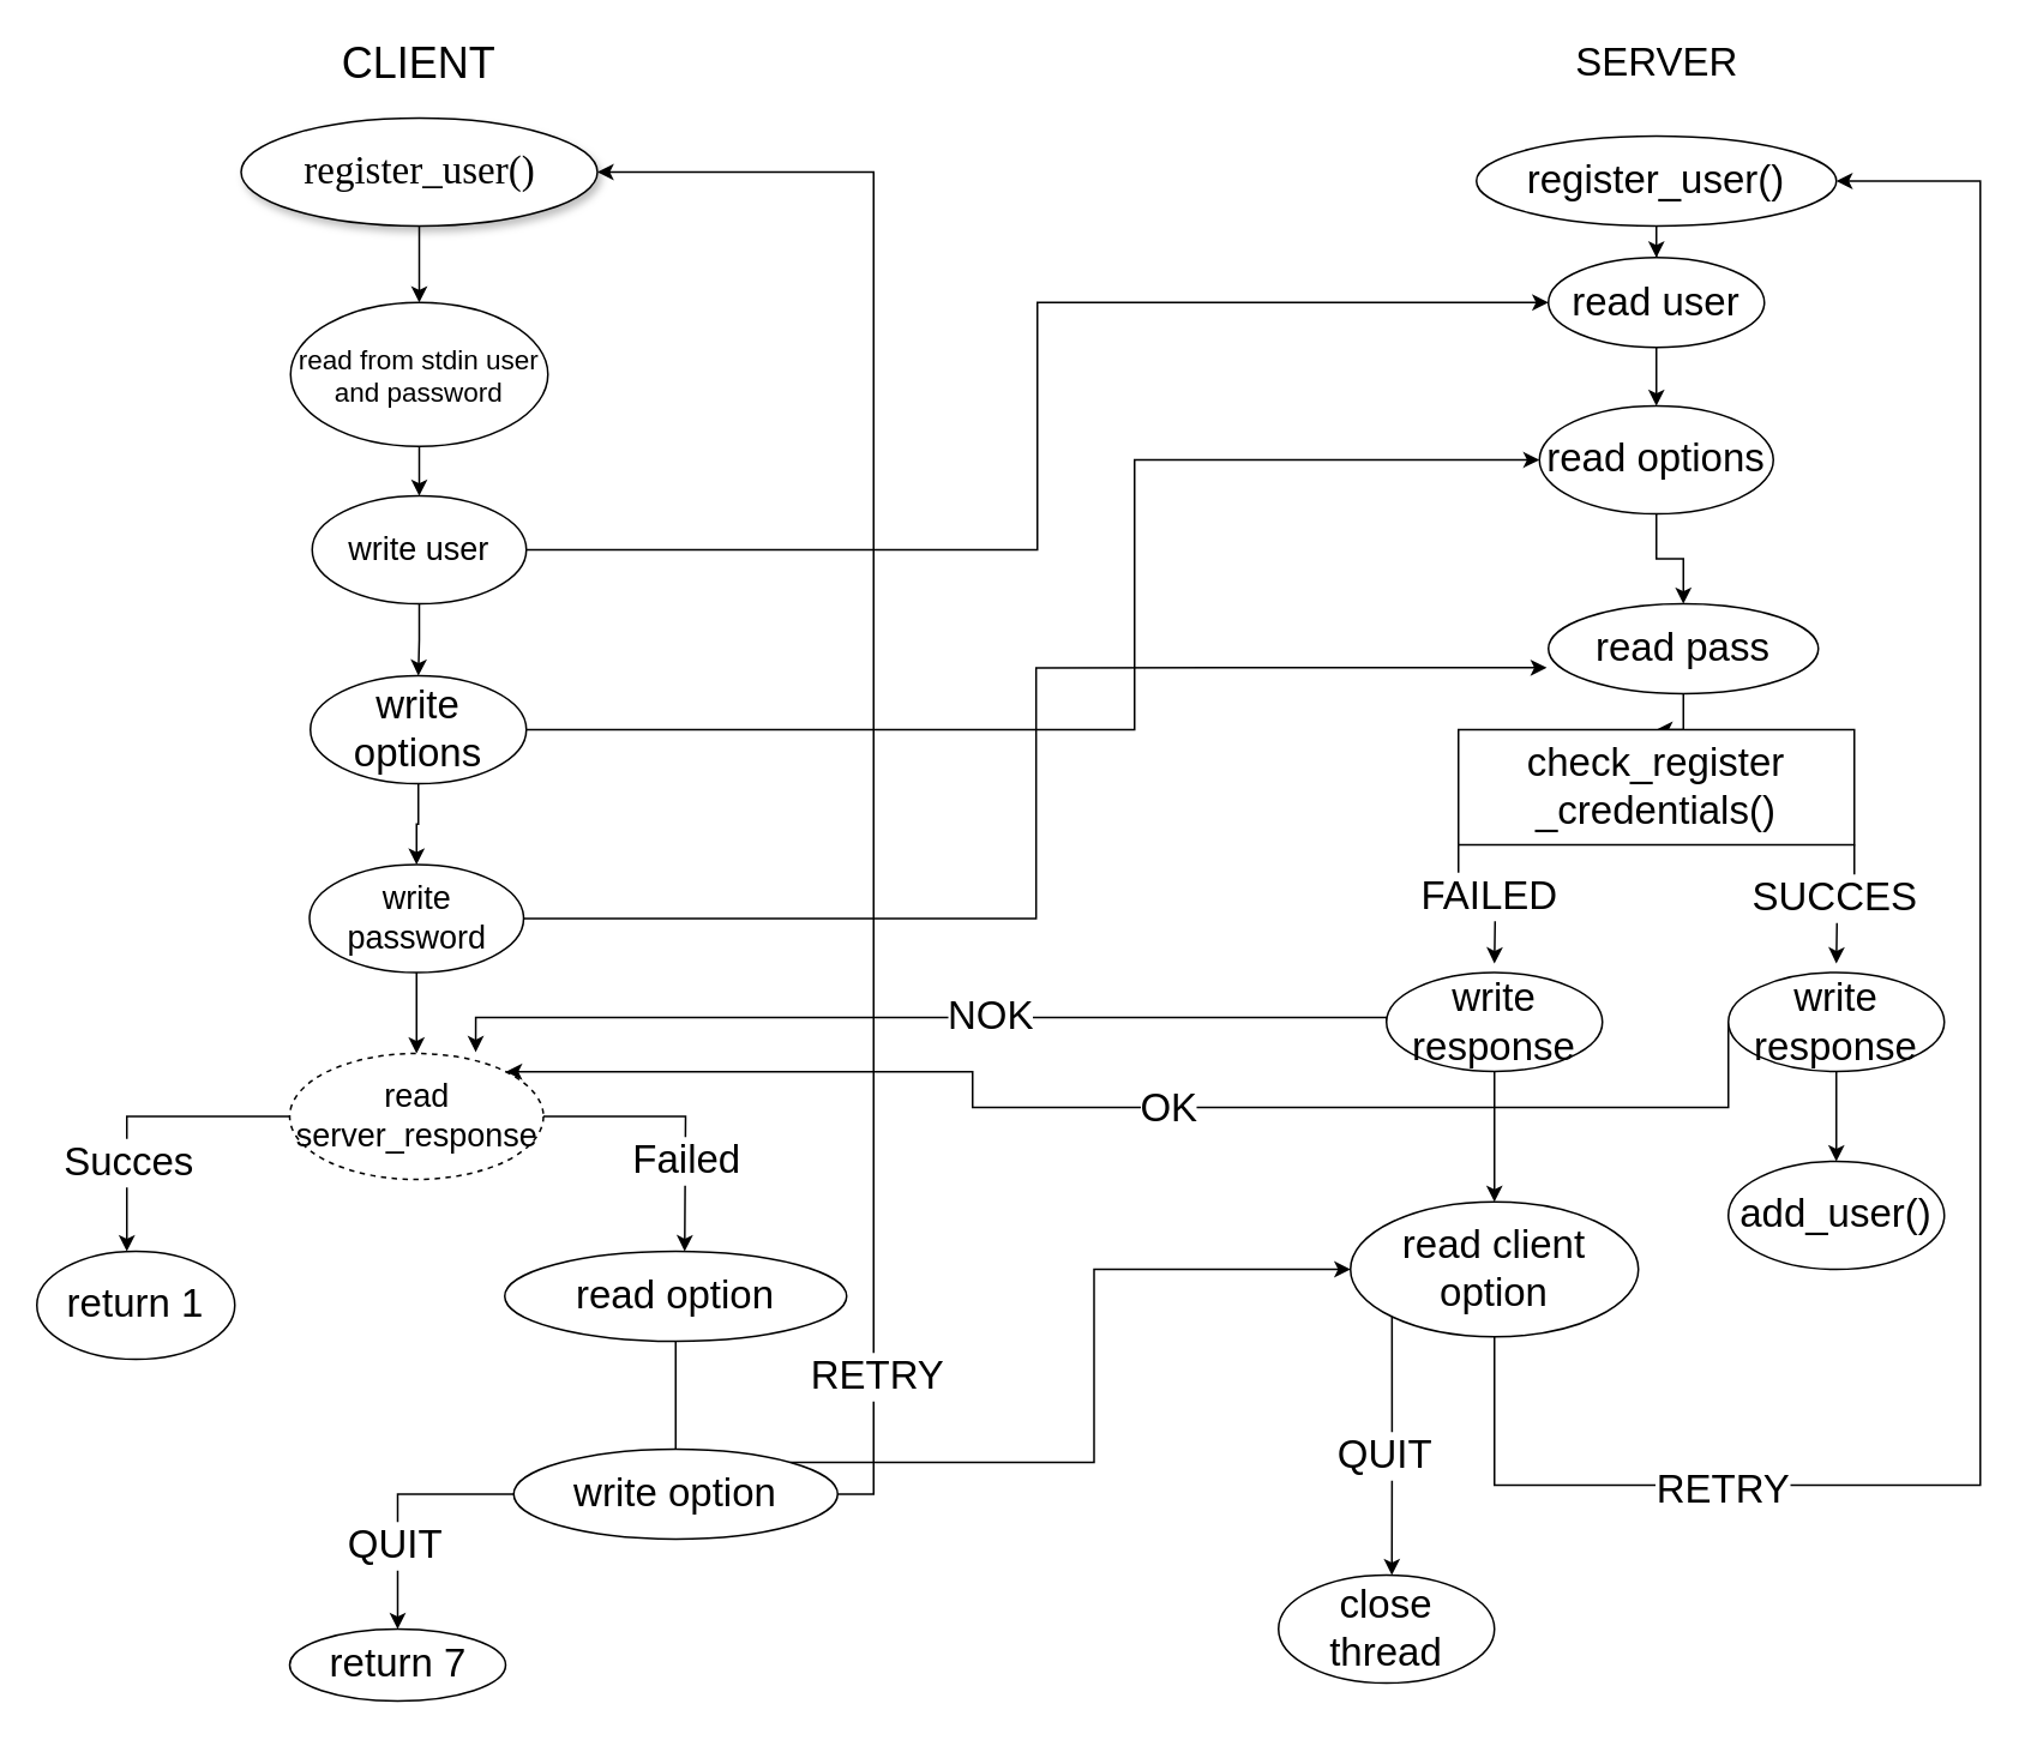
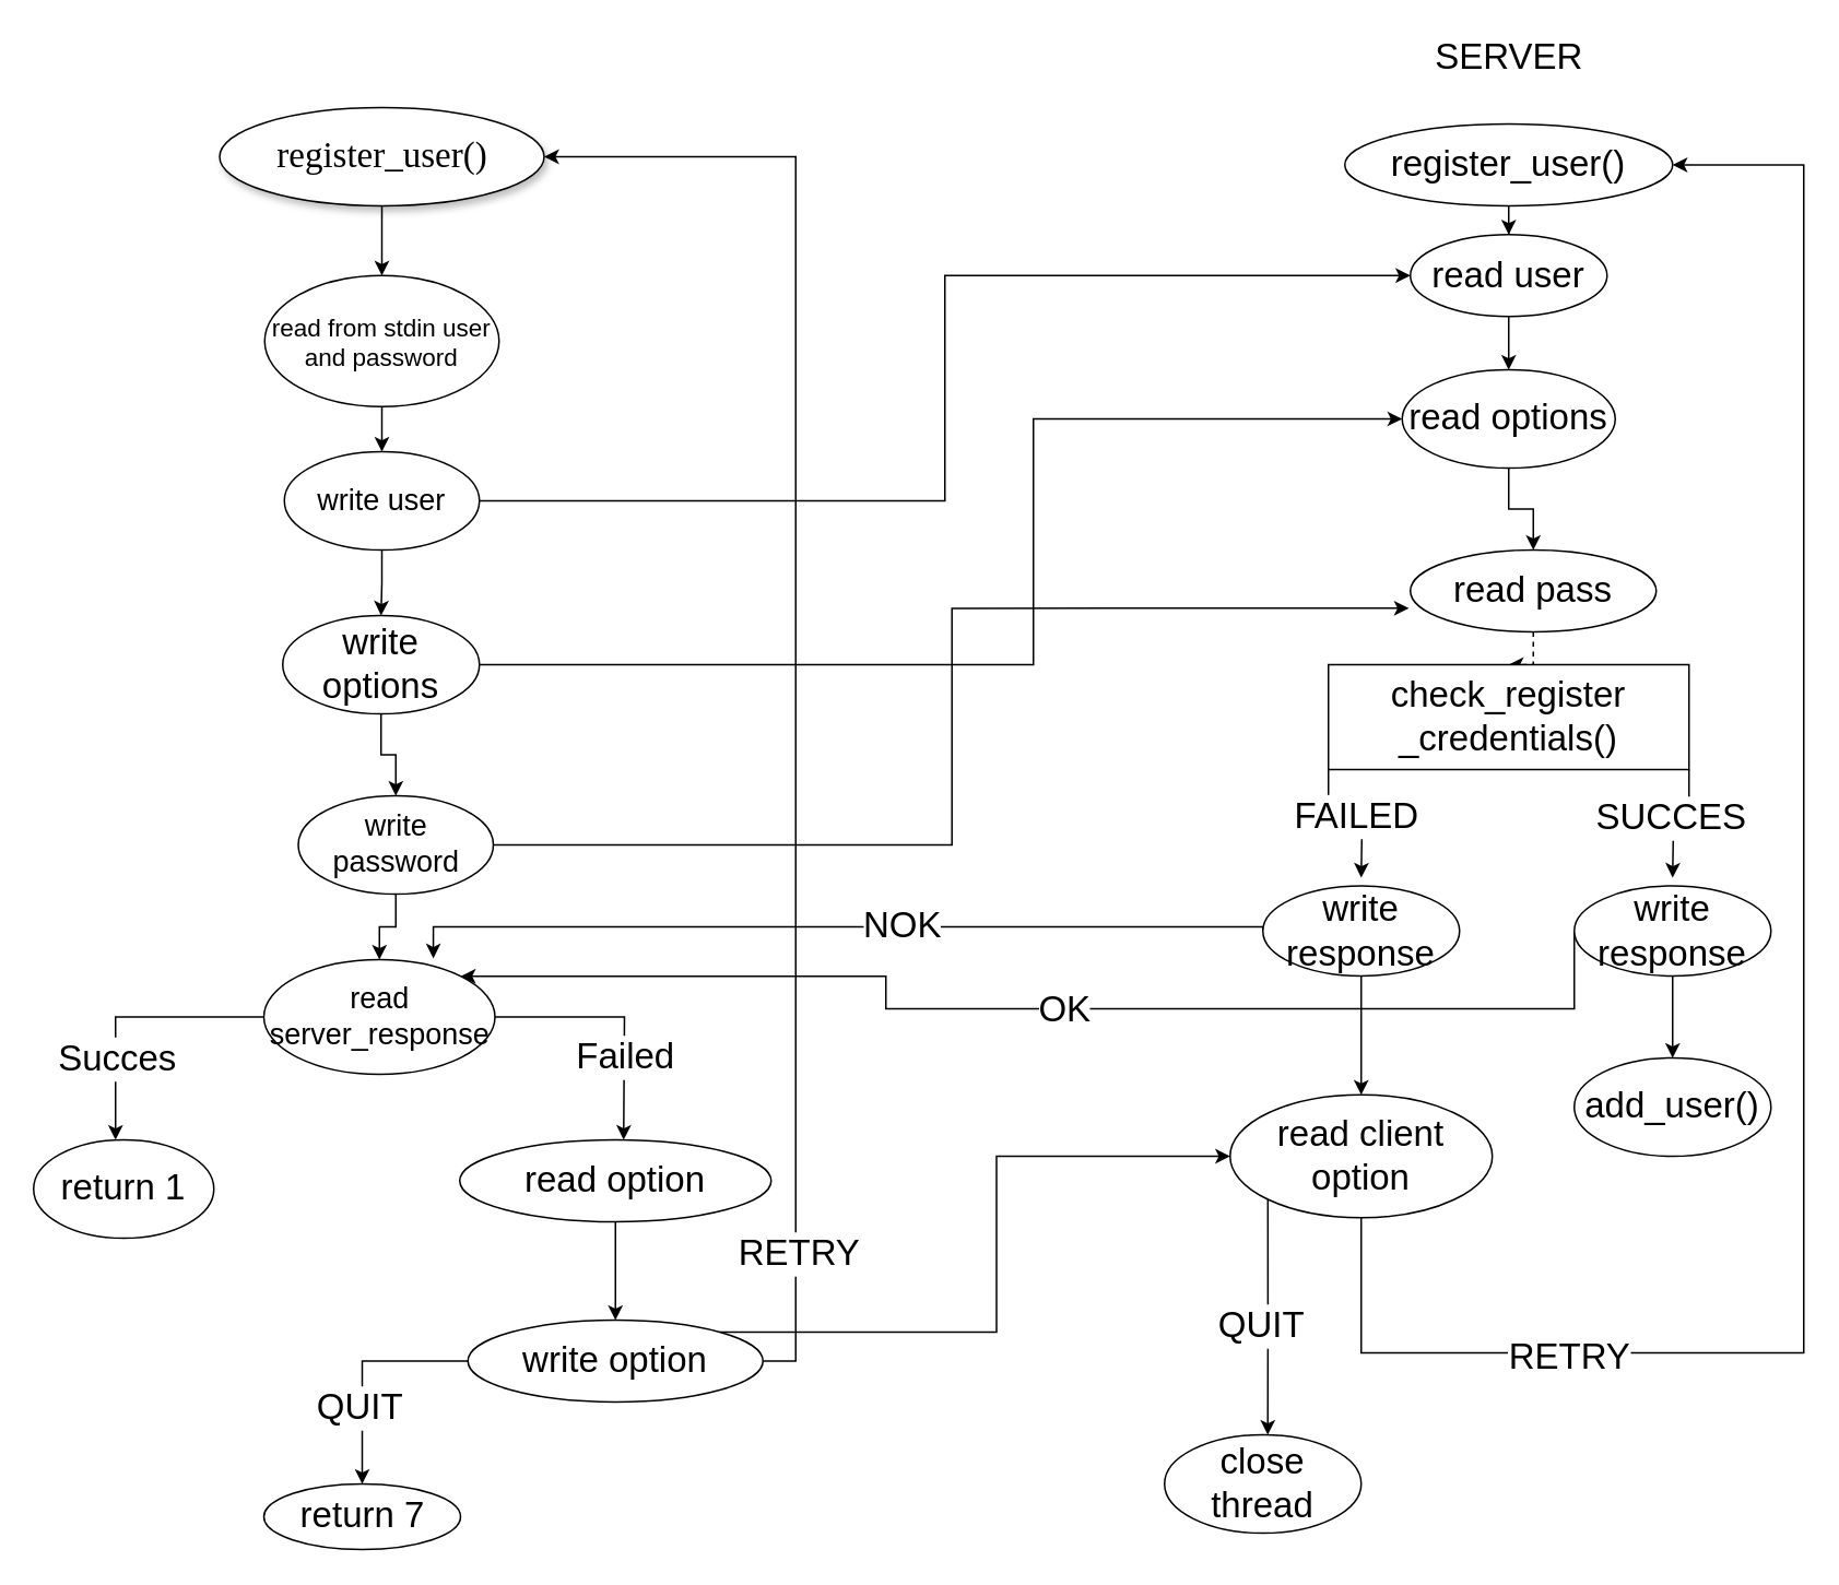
  <mxCell id="0" />
  <mxCell id="1" parent="0" />
- <mxCell id="2" value="&lt;font style=&quot;font-size: 24px&quot;&gt;CLIENT&lt;/font&gt;" style="text;html=1;align=center;verticalAlign=middle;resizable=0;points=[];;autosize=1;" vertex="1" parent="1"><mxGeometry x="181.5" y="25" width="100" height="20" as="geometry" /></mxCell>
  <mxCell id="3" value="" style="edgeStyle=orthogonalEdgeStyle;rounded=0;orthogonalLoop=1;jettySize=auto;html=1;" edge="1" source="4" target="6" parent="1"><mxGeometry relative="1" as="geometry" /></mxCell>
  <mxCell id="4" value="&lt;font style=&quot;font-size: 22px&quot;&gt;register_user()&lt;/font&gt;" style="ellipse;whiteSpace=wrap;html=1;rounded=0;shadow=1;comic=0;labelBackgroundColor=none;strokeWidth=1;fontFamily=Verdana;fontSize=12;align=center;" vertex="1" parent="1"><mxGeometry x="133.5" y="65" width="198" height="60" as="geometry" /></mxCell>
  <mxCell id="5" value="" style="edgeStyle=orthogonalEdgeStyle;rounded=0;orthogonalLoop=1;jettySize=auto;html=1;" edge="1" source="6" target="9" parent="1"><mxGeometry relative="1" as="geometry" /></mxCell>
  <mxCell id="6" value="&lt;font style=&quot;font-size: 15px&quot;&gt;read from stdin user and password&lt;/font&gt;" style="ellipse;whiteSpace=wrap;html=1;" vertex="1" parent="1"><mxGeometry x="161" y="167.5" width="143" height="80" as="geometry" /></mxCell>
  <mxCell id="7" style="edgeStyle=orthogonalEdgeStyle;rounded=0;orthogonalLoop=1;jettySize=auto;html=1;exitX=1;exitY=0.5;exitDx=0;exitDy=0;entryX=0;entryY=0.5;entryDx=0;entryDy=0;fontSize=22;" edge="1" parent="1" source="9" target="31"><mxGeometry relative="1" as="geometry" /></mxCell>
  <mxCell id="8" value="" style="edgeStyle=orthogonalEdgeStyle;rounded=0;orthogonalLoop=1;jettySize=auto;html=1;fontSize=22;" edge="1" parent="1" source="9" target="59"><mxGeometry relative="1" as="geometry" /></mxCell>
  <mxCell id="9" value="&lt;font style=&quot;font-size: 18px&quot;&gt;write user&lt;/font&gt;" style="ellipse;whiteSpace=wrap;html=1;" vertex="1" parent="1"><mxGeometry x="173" y="275" width="119" height="60" as="geometry" /></mxCell>
  <mxCell id="10" value="" style="edgeStyle=orthogonalEdgeStyle;rounded=0;orthogonalLoop=1;jettySize=auto;html=1;" edge="1" parent="1" source="12" target="17"><mxGeometry relative="1" as="geometry" /></mxCell>
  <mxCell id="11" style="edgeStyle=orthogonalEdgeStyle;rounded=0;orthogonalLoop=1;jettySize=auto;html=1;exitX=1;exitY=0.5;exitDx=0;exitDy=0;entryX=-0.006;entryY=0.711;entryDx=0;entryDy=0;entryPerimeter=0;fontSize=22;" edge="1" parent="1" source="12" target="35"><mxGeometry relative="1" as="geometry" /></mxCell>
- <mxCell id="12" value="&lt;span style=&quot;font-size: 18px&quot;&gt;write password&lt;br&gt;&lt;/span&gt;" style="ellipse;whiteSpace=wrap;html=1;" vertex="1" parent="1"><mxGeometry x="171.5" y="480" width="119" height="60" as="geometry" /></mxCell>
+ <mxCell id="12" value="&lt;span style=&quot;font-size: 18px&quot;&gt;write password&lt;br&gt;&lt;/span&gt;" style="ellipse;whiteSpace=wrap;html=1;" vertex="1" parent="1"><mxGeometry x="181.5" y="485" width="119" height="60" as="geometry" /></mxCell>
  <mxCell id="13" style="edgeStyle=orthogonalEdgeStyle;rounded=0;orthogonalLoop=1;jettySize=auto;html=1;exitX=0;exitY=0.5;exitDx=0;exitDy=0;fontSize=22;" edge="1" parent="1" source="17"><mxGeometry relative="1" as="geometry"><mxPoint x="70" y="695" as="targetPoint" /><Array as="points"><mxPoint x="70" y="620" /></Array></mxGeometry></mxCell>
  <mxCell id="14" value="Succes" style="text;html=1;align=center;verticalAlign=middle;resizable=0;points=[];;labelBackgroundColor=#ffffff;fontSize=22;" vertex="1" connectable="0" parent="13"><mxGeometry x="0.113" y="21" relative="1" as="geometry"><mxPoint x="-21" y="23.5" as="offset" /></mxGeometry></mxCell>
  <mxCell id="15" style="edgeStyle=orthogonalEdgeStyle;rounded=0;orthogonalLoop=1;jettySize=auto;html=1;exitX=1;exitY=0.5;exitDx=0;exitDy=0;fontSize=22;" edge="1" parent="1" source="17"><mxGeometry relative="1" as="geometry"><mxPoint x="380" y="695" as="targetPoint" /></mxGeometry></mxCell>
  <mxCell id="16" value="Failed" style="text;html=1;align=center;verticalAlign=middle;resizable=0;points=[];;labelBackgroundColor=#ffffff;fontSize=22;" vertex="1" connectable="0" parent="15"><mxGeometry x="0.064" y="-17" relative="1" as="geometry"><mxPoint x="17" y="22" as="offset" /></mxGeometry></mxCell>
- <mxCell id="17" value="&lt;span style=&quot;font-size: 18px&quot;&gt;read server_response&lt;br&gt;&lt;/span&gt;" style="ellipse;whiteSpace=wrap;html=1;dashed=1;" vertex="1" parent="1"><mxGeometry x="160.5" y="585" width="141" height="70" as="geometry" /></mxCell>
+ <mxCell id="17" value="&lt;span style=&quot;font-size: 18px&quot;&gt;read server_response&lt;br&gt;&lt;/span&gt;" style="ellipse;whiteSpace=wrap;html=1;" vertex="1" parent="1"><mxGeometry x="160.5" y="585" width="141" height="70" as="geometry" /></mxCell>
  <mxCell id="18" value="return 1" style="ellipse;whiteSpace=wrap;html=1;fontSize=22;" vertex="1" parent="1"><mxGeometry y="695" width="110" height="60" as="geometry" x="20" /></mxCell>
- <mxCell id="19" value="" style="edgeStyle=orthogonalEdgeStyle;rounded=0;orthogonalLoop=1;jettySize=auto;html=1;fontSize=22;endArrow=none;" edge="1" parent="1" source="20" target="24"><mxGeometry relative="1" as="geometry" /></mxCell>
+ <mxCell id="19" value="" style="edgeStyle=orthogonalEdgeStyle;rounded=0;orthogonalLoop=1;jettySize=auto;html=1;fontSize=22;" edge="1" parent="1" source="20" target="24"><mxGeometry relative="1" as="geometry" /></mxCell>
  <mxCell id="20" value="read option" style="ellipse;whiteSpace=wrap;html=1;fontSize=22;" vertex="1" parent="1"><mxGeometry x="280" y="695" width="190" height="50" as="geometry" /></mxCell>
  <mxCell id="21" style="edgeStyle=orthogonalEdgeStyle;rounded=0;orthogonalLoop=1;jettySize=auto;html=1;entryX=0.5;entryY=0;entryDx=0;entryDy=0;fontSize=22;" edge="1" parent="1" source="24" target="26"><mxGeometry relative="1" as="geometry" /></mxCell>
  <mxCell id="22" style="edgeStyle=orthogonalEdgeStyle;rounded=0;orthogonalLoop=1;jettySize=auto;html=1;exitX=1;exitY=0;exitDx=0;exitDy=0;entryX=0;entryY=0.5;entryDx=0;entryDy=0;fontSize=22;" edge="1" parent="1" source="24" target="48"><mxGeometry relative="1" as="geometry" /></mxCell>
  <mxCell id="23" style="edgeStyle=orthogonalEdgeStyle;rounded=0;orthogonalLoop=1;jettySize=auto;html=1;exitX=1;exitY=0.5;exitDx=0;exitDy=0;entryX=1;entryY=0.5;entryDx=0;entryDy=0;fontSize=22;" edge="1" parent="1" source="24" target="4"><mxGeometry relative="1" as="geometry" /></mxCell>
  <mxCell id="24" value="write option" style="ellipse;whiteSpace=wrap;html=1;fontSize=22;" vertex="1" parent="1"><mxGeometry x="285" y="805" width="180" height="50" as="geometry" /></mxCell>
  <mxCell id="25" value="QUIT" style="text;html=1;align=center;verticalAlign=middle;resizable=0;points=[];;labelBackgroundColor=#ffffff;fontSize=22;" vertex="1" connectable="0" parent="1"><mxGeometry x="239.857" y="844.714" as="geometry"><mxPoint x="-21" y="13.5" as="offset" /></mxGeometry></mxCell>
  <mxCell id="26" value="return 7" style="ellipse;whiteSpace=wrap;html=1;fontSize=22;" vertex="1" parent="1"><mxGeometry x="160.5" y="905" width="120" height="40" as="geometry" /></mxCell>
  <mxCell id="27" value="RETRY" style="text;html=1;align=center;verticalAlign=middle;resizable=0;points=[];;labelBackgroundColor=#ffffff;fontSize=22;" vertex="1" connectable="0" parent="1"><mxGeometry x="469.863" y="742.675" as="geometry"><mxPoint x="17" y="22" as="offset" /></mxGeometry></mxCell>
  <mxCell id="28" value="" style="edgeStyle=orthogonalEdgeStyle;rounded=0;orthogonalLoop=1;jettySize=auto;html=1;fontSize=22;" edge="1" parent="1" source="29" target="31"><mxGeometry relative="1" as="geometry" /></mxCell>
  <mxCell id="29" value="register_user()" style="ellipse;whiteSpace=wrap;html=1;fontSize=22;" vertex="1" parent="1"><mxGeometry x="820" y="75" width="200" height="50" as="geometry" /></mxCell>
  <mxCell id="30" value="" style="edgeStyle=orthogonalEdgeStyle;rounded=0;orthogonalLoop=1;jettySize=auto;html=1;fontSize=22;" edge="1" parent="1" source="31" target="33"><mxGeometry relative="1" as="geometry" /></mxCell>
  <mxCell id="31" value="read user" style="ellipse;whiteSpace=wrap;html=1;fontSize=22;" vertex="1" parent="1"><mxGeometry x="860" y="142.5" width="120" height="50" as="geometry" /></mxCell>
  <mxCell id="32" value="" style="edgeStyle=orthogonalEdgeStyle;rounded=0;orthogonalLoop=1;jettySize=auto;html=1;fontSize=22;" edge="1" parent="1" source="33" target="35"><mxGeometry relative="1" as="geometry" /></mxCell>
  <mxCell id="33" value="read options" style="ellipse;whiteSpace=wrap;html=1;fontSize=22;" vertex="1" parent="1"><mxGeometry x="855" y="225" width="130" height="60" as="geometry" /></mxCell>
- <mxCell id="34" value="" style="edgeStyle=orthogonalEdgeStyle;rounded=0;orthogonalLoop=1;jettySize=auto;html=1;fontSize=22;" edge="1" parent="1" source="35" target="38"><mxGeometry relative="1" as="geometry" /></mxCell>
+ <mxCell id="34" value="" style="edgeStyle=orthogonalEdgeStyle;rounded=0;orthogonalLoop=1;jettySize=auto;html=1;fontSize=22;dashed=1;" edge="1" parent="1" source="35" target="38"><mxGeometry relative="1" as="geometry" /></mxCell>
  <mxCell id="35" value="read pass" style="ellipse;whiteSpace=wrap;html=1;fontSize=22;" vertex="1" parent="1"><mxGeometry x="860" y="335" width="150" height="50" as="geometry" /></mxCell>
  <mxCell id="36" style="edgeStyle=orthogonalEdgeStyle;rounded=0;orthogonalLoop=1;jettySize=auto;html=1;exitX=0;exitY=1;exitDx=0;exitDy=0;fontSize=22;" edge="1" parent="1" source="38"><mxGeometry relative="1" as="geometry"><mxPoint x="830" y="535" as="targetPoint" /></mxGeometry></mxCell>
  <mxCell id="37" style="edgeStyle=orthogonalEdgeStyle;rounded=0;orthogonalLoop=1;jettySize=auto;html=1;exitX=1;exitY=1;exitDx=0;exitDy=0;fontSize=22;" edge="1" parent="1" source="38"><mxGeometry relative="1" as="geometry"><mxPoint x="1020" y="535" as="targetPoint" /></mxGeometry></mxCell>
  <mxCell id="38" value="check_register&lt;br&gt;_credentials()" style="whiteSpace=wrap;html=1;fontSize=22;rounded=0;" vertex="1" parent="1"><mxGeometry x="810" y="405" width="220" height="64" as="geometry" /></mxCell>
  <mxCell id="39" value="SERVER" style="text;html=1;align=center;verticalAlign=middle;resizable=0;points=[];;autosize=1;fontSize=22;" vertex="1" parent="1"><mxGeometry x="865" y="20" width="110" height="30" as="geometry" /></mxCell>
  <mxCell id="40" value="FAILED" style="text;html=1;align=center;verticalAlign=middle;resizable=0;points=[];;labelBackgroundColor=#ffffff;fontSize=22;" vertex="1" connectable="0" parent="1"><mxGeometry x="809.863" y="475.175" as="geometry"><mxPoint x="17" y="22" as="offset" /></mxGeometry></mxCell>
  <mxCell id="41" value="SUCCES" style="text;html=1;align=center;verticalAlign=middle;resizable=0;points=[];;labelBackgroundColor=#ffffff;fontSize=22;" vertex="1" connectable="0" parent="1"><mxGeometry x="1039.857" y="475.214" as="geometry"><mxPoint x="-21" y="23.5" as="offset" /></mxGeometry></mxCell>
  <mxCell id="42" style="edgeStyle=orthogonalEdgeStyle;rounded=0;orthogonalLoop=1;jettySize=auto;html=1;exitX=0;exitY=0.5;exitDx=0;exitDy=0;entryX=0.733;entryY=-0.01;entryDx=0;entryDy=0;entryPerimeter=0;fontSize=22;" edge="1" parent="1" source="45" target="17"><mxGeometry relative="1" as="geometry"><Array as="points"><mxPoint x="770" y="565" /><mxPoint x="264" y="565" /></Array></mxGeometry></mxCell>
  <mxCell id="43" value="NOK" style="text;html=1;align=center;verticalAlign=middle;resizable=0;points=[];;labelBackgroundColor=#ffffff;fontSize=22;" vertex="1" connectable="0" parent="42"><mxGeometry x="-0.156" y="-1" relative="1" as="geometry"><mxPoint as="offset" /></mxGeometry></mxCell>
  <mxCell id="44" value="" style="edgeStyle=orthogonalEdgeStyle;rounded=0;orthogonalLoop=1;jettySize=auto;html=1;fontSize=22;" edge="1" parent="1" source="45" target="48"><mxGeometry relative="1" as="geometry" /></mxCell>
  <mxCell id="45" value="write response" style="ellipse;whiteSpace=wrap;html=1;fontSize=22;" vertex="1" parent="1"><mxGeometry x="770" y="540" width="120" height="55" as="geometry" /></mxCell>
  <mxCell id="46" style="edgeStyle=orthogonalEdgeStyle;rounded=0;orthogonalLoop=1;jettySize=auto;html=1;exitX=0.5;exitY=1;exitDx=0;exitDy=0;fontSize=22;entryX=1;entryY=0.5;entryDx=0;entryDy=0;" edge="1" parent="1" source="48" target="29"><mxGeometry relative="1" as="geometry"><mxPoint x="1100" y="865" as="targetPoint" /><Array as="points"><mxPoint x="830" y="825" /><mxPoint x="1100" y="825" /><mxPoint x="1100" y="100" /></Array></mxGeometry></mxCell>
  <mxCell id="47" style="edgeStyle=orthogonalEdgeStyle;rounded=0;orthogonalLoop=1;jettySize=auto;html=1;exitX=0;exitY=1;exitDx=0;exitDy=0;fontSize=22;" edge="1" parent="1" source="48"><mxGeometry relative="1" as="geometry"><mxPoint x="773" y="875" as="targetPoint" /></mxGeometry></mxCell>
  <mxCell id="48" value="read client&lt;br&gt;option" style="ellipse;whiteSpace=wrap;html=1;fontSize=22;" vertex="1" parent="1"><mxGeometry x="750" y="667.5" width="160" height="75" as="geometry" /></mxCell>
  <mxCell id="49" style="edgeStyle=orthogonalEdgeStyle;rounded=0;orthogonalLoop=1;jettySize=auto;html=1;exitX=0;exitY=0.5;exitDx=0;exitDy=0;entryX=1;entryY=0;entryDx=0;entryDy=0;fontSize=22;" edge="1" parent="1" source="52" target="17"><mxGeometry relative="1" as="geometry"><Array as="points"><mxPoint x="960" y="615" /><mxPoint x="540" y="615" /><mxPoint x="540" y="596" /></Array></mxGeometry></mxCell>
  <mxCell id="50" value="OK" style="text;html=1;align=center;verticalAlign=middle;resizable=0;points=[];;labelBackgroundColor=#ffffff;fontSize=22;" vertex="1" connectable="0" parent="49"><mxGeometry x="-0.039" relative="1" as="geometry"><mxPoint as="offset" /></mxGeometry></mxCell>
  <mxCell id="51" style="edgeStyle=orthogonalEdgeStyle;rounded=0;orthogonalLoop=1;jettySize=auto;html=1;exitX=0.5;exitY=1;exitDx=0;exitDy=0;fontSize=22;" edge="1" parent="1" source="52" target="53"><mxGeometry relative="1" as="geometry"><mxPoint x="1019.857" y="685" as="targetPoint" /></mxGeometry></mxCell>
  <mxCell id="52" value="write response" style="ellipse;whiteSpace=wrap;html=1;fontSize=22;" vertex="1" parent="1"><mxGeometry x="960" y="540" width="120" height="55" as="geometry" /></mxCell>
  <mxCell id="53" value="&lt;font style=&quot;font-size: 22px&quot;&gt;add_user()&lt;/font&gt;" style="ellipse;whiteSpace=wrap;html=1;" vertex="1" parent="1"><mxGeometry x="960" y="645" width="120" height="60" as="geometry" /></mxCell>
  <mxCell id="54" value="RETRY" style="text;html=1;align=center;verticalAlign=middle;resizable=0;points=[];;labelBackgroundColor=#ffffff;fontSize=22;" vertex="1" connectable="0" parent="1"><mxGeometry x="939.863" y="805.175" as="geometry"><mxPoint x="17" y="22" as="offset" /></mxGeometry></mxCell>
  <mxCell id="55" value="QUIT" style="text;html=1;align=center;verticalAlign=middle;resizable=0;points=[];;labelBackgroundColor=#ffffff;fontSize=22;" vertex="1" connectable="0" parent="1"><mxGeometry x="789.857" y="795.214" as="geometry"><mxPoint x="-21" y="13.5" as="offset" /></mxGeometry></mxCell>
  <mxCell id="56" value="close thread" style="ellipse;whiteSpace=wrap;html=1;fontSize=22;" vertex="1" parent="1"><mxGeometry x="710" y="875" width="120" height="60" as="geometry" /></mxCell>
  <mxCell id="57" value="" style="edgeStyle=orthogonalEdgeStyle;rounded=0;orthogonalLoop=1;jettySize=auto;html=1;fontSize=22;" edge="1" parent="1" source="59" target="12"><mxGeometry relative="1" as="geometry" /></mxCell>
  <mxCell id="58" style="edgeStyle=orthogonalEdgeStyle;rounded=0;orthogonalLoop=1;jettySize=auto;html=1;exitX=1;exitY=0.5;exitDx=0;exitDy=0;entryX=0;entryY=0.5;entryDx=0;entryDy=0;fontSize=22;" edge="1" parent="1" source="59" target="33"><mxGeometry relative="1" as="geometry"><Array as="points"><mxPoint x="630" y="405" /><mxPoint x="630" y="255" /></Array></mxGeometry></mxCell>
  <mxCell id="59" value="write options" style="ellipse;whiteSpace=wrap;html=1;fontSize=22;" vertex="1" parent="1"><mxGeometry x="172" y="375" width="120" height="60" as="geometry" /></mxCell>
